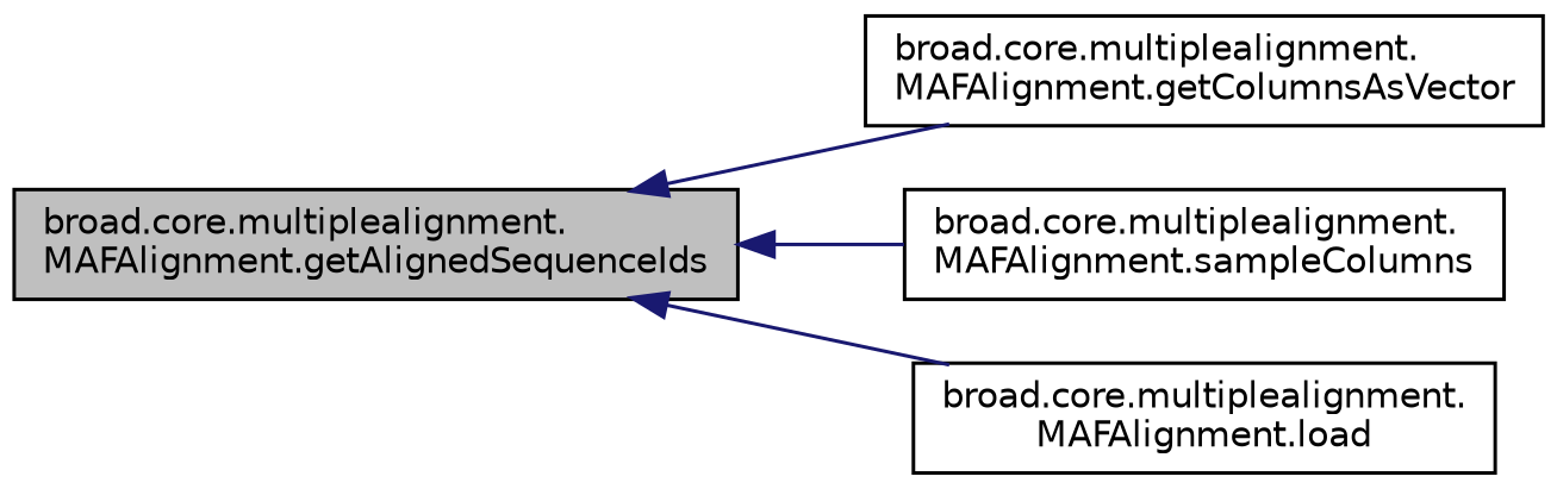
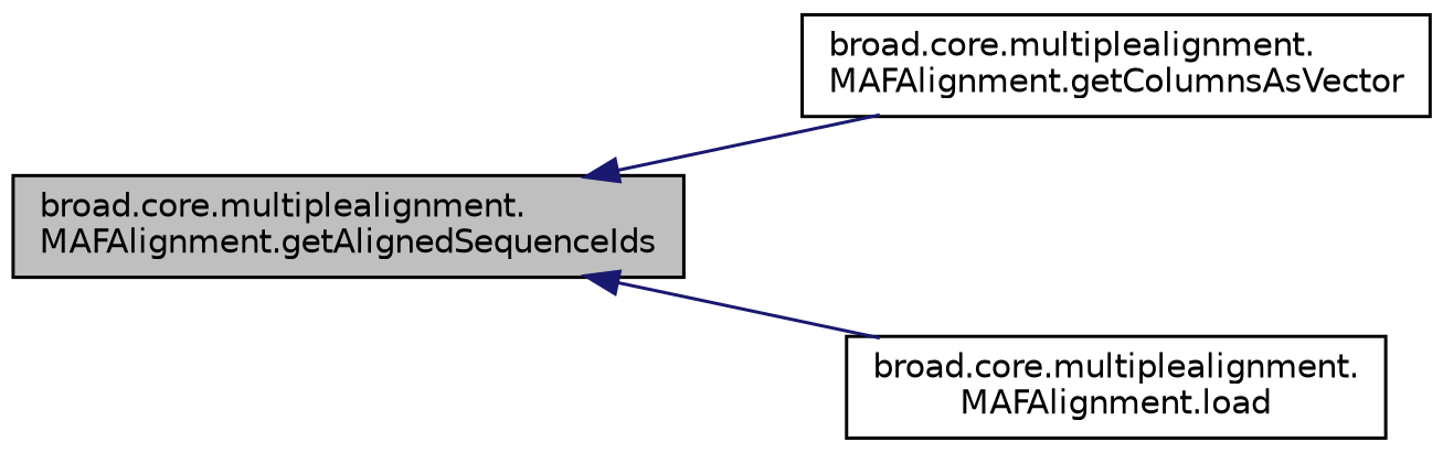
  digraph {
    rankdir=LR
    node [color=black fillcolor=white fontname=Helvetica fontsize=10 shape=record style=filled]
    edge [color=midnightblue dir=back fontname=Helvetica fontsize=10 labelfontname=Helvetica labelfontsize=10 style=solid]
    n1 [fillcolor=grey75 fontcolor=black height=0.2 label="broad.core.multiplealignment.\lMAFAlignment.getAlignedSequenceIds" width=0.4]
    n2 [height=0.2 label="broad.core.multiplealignment.\lMAFAlignment.getColumnsAsVector" width=0.4]
-   n3 [height=0.2 label="broad.core.multiplealignment.\lMAFAlignment.sampleColumns" width=0.4]
    n4 [height=0.2 label="broad.core.multiplealignment.\lMAFAlignment.load" width=0.4]
    n1 -> n2
-   n1 -> n3
    n1 -> n4
  }
